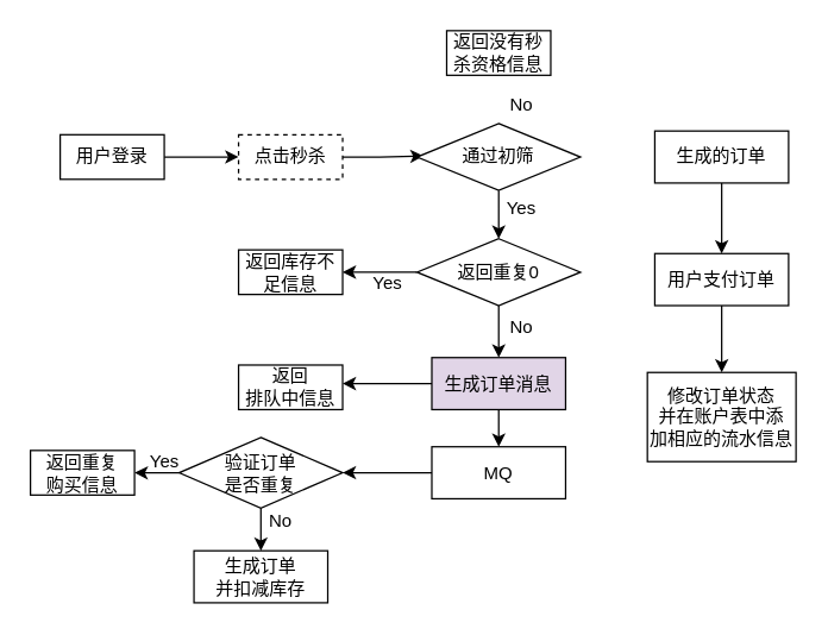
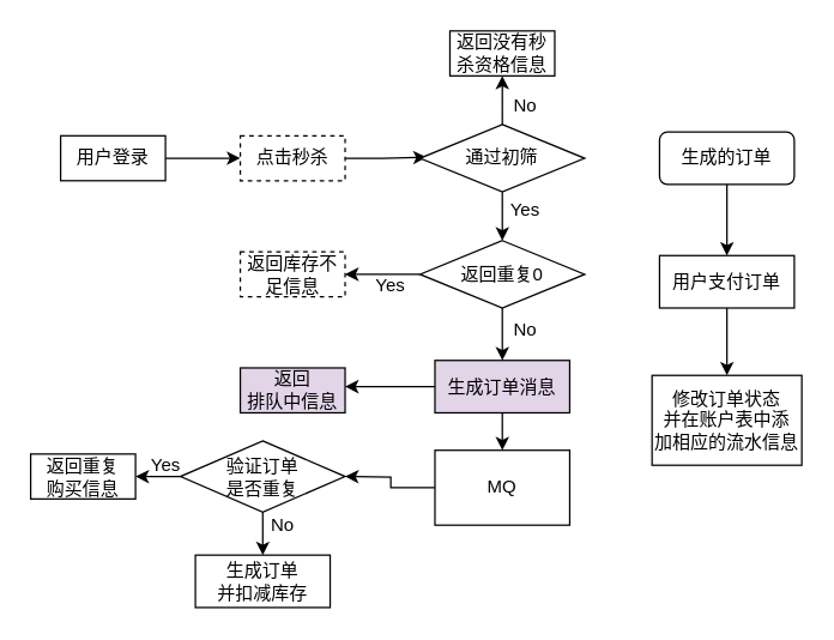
  <mxCell id="0" />
  <mxCell id="1" parent="0" />
  <mxCell id="2" style="edgeStyle=orthogonalEdgeStyle;rounded=0;orthogonalLoop=1;jettySize=auto;html=1;entryX=0;entryY=0.5;entryDx=0;entryDy=0;" edge="1" parent="1" source="3" target="8"><mxGeometry relative="1" as="geometry" /></mxCell>
  <mxCell id="3" value="用户登录" style="rounded=0;whiteSpace=wrap;html=1;" vertex="1" parent="1"><mxGeometry x="40" y="90" width="70" height="30" as="geometry" /></mxCell>
  <mxCell id="4" style="edgeStyle=orthogonalEdgeStyle;rounded=0;orthogonalLoop=1;jettySize=auto;html=1;entryX=0.5;entryY=0;entryDx=0;entryDy=0;" edge="1" parent="1" source="6" target="22"><mxGeometry relative="1" as="geometry" /></mxCell>
  <mxCell id="5" style="edgeStyle=orthogonalEdgeStyle;rounded=0;orthogonalLoop=1;jettySize=auto;html=1;" edge="1" parent="1" source="6"><mxGeometry relative="1" as="geometry"><mxPoint x="230" y="257.5" as="targetPoint" /></mxGeometry></mxCell>
  <mxCell id="6" value="生成订单消息" style="rounded=0;whiteSpace=wrap;html=1;fillColor=#e1d5e7;" vertex="1" parent="1"><mxGeometry x="290" y="240" width="90" height="35" as="geometry" /></mxCell>
  <mxCell id="7" style="edgeStyle=orthogonalEdgeStyle;rounded=0;orthogonalLoop=1;jettySize=auto;html=1;entryX=0.041;entryY=0.484;entryDx=0;entryDy=0;entryPerimeter=0;" edge="1" parent="1" source="8" target="12"><mxGeometry relative="1" as="geometry" /></mxCell>
  <mxCell id="8" value="点击秒杀" style="rounded=0;whiteSpace=wrap;html=1;dashed=1;" vertex="1" parent="1"><mxGeometry x="160" y="90" width="70" height="30" as="geometry" /></mxCell>
  <mxCell id="9" value="返回没有秒杀资格信息" style="rounded=0;whiteSpace=wrap;html=1;" vertex="1" parent="1"><mxGeometry x="300" y="20" width="70" height="30" as="geometry" /></mxCell>
+ <mxCell id="10" style="edgeStyle=orthogonalEdgeStyle;rounded=0;orthogonalLoop=1;jettySize=auto;html=1;entryX=0.5;entryY=1;entryDx=0;entryDy=0;" edge="1" parent="1" source="12" target="9"><mxGeometry relative="1" as="geometry" /></mxCell>
  <mxCell id="11" style="edgeStyle=orthogonalEdgeStyle;rounded=0;orthogonalLoop=1;jettySize=auto;html=1;entryX=0.5;entryY=0;entryDx=0;entryDy=0;" edge="1" parent="1" source="12" target="16"><mxGeometry relative="1" as="geometry" /></mxCell>
  <mxCell id="12" value="通过初筛" style="rhombus;whiteSpace=wrap;html=1;" vertex="1" parent="1"><mxGeometry x="280" y="82.5" width="110" height="45" as="geometry" /></mxCell>
  <mxCell id="13" value="Yes" style="text;html=1;align=center;verticalAlign=middle;resizable=0;points=[];autosize=1;strokeColor=none;fillColor=none;" vertex="1" parent="1"><mxGeometry x="330" y="130" width="40" height="20" as="geometry" /></mxCell>
  <mxCell id="14" style="edgeStyle=orthogonalEdgeStyle;rounded=0;orthogonalLoop=1;jettySize=auto;html=1;" edge="1" parent="1" source="16"><mxGeometry relative="1" as="geometry"><mxPoint x="335" y="240" as="targetPoint" /></mxGeometry></mxCell>
  <mxCell id="15" style="edgeStyle=orthogonalEdgeStyle;rounded=0;orthogonalLoop=1;jettySize=auto;html=1;entryX=1;entryY=0.5;entryDx=0;entryDy=0;" edge="1" parent="1" source="16" target="17"><mxGeometry relative="1" as="geometry"><mxPoint x="250" y="182.5" as="targetPoint" /></mxGeometry></mxCell>
  <mxCell id="16" value="返回重复0" style="rhombus;whiteSpace=wrap;html=1;" vertex="1" parent="1"><mxGeometry x="280" y="160" width="110" height="45" as="geometry" /></mxCell>
- <mxCell id="17" value="返回库存不足信息" style="rounded=0;whiteSpace=wrap;html=1;" vertex="1" parent="1"><mxGeometry x="160" y="167.5" width="70" height="30" as="geometry" /></mxCell>
+ <mxCell id="17" value="返回库存不足信息" style="rounded=0;whiteSpace=wrap;html=1;dashed=1;" vertex="1" parent="1"><mxGeometry x="160" y="167.5" width="70" height="30" as="geometry" /></mxCell>
  <mxCell id="18" value="No" style="text;html=1;align=center;verticalAlign=middle;resizable=0;points=[];autosize=1;strokeColor=none;fillColor=none;" vertex="1" parent="1"><mxGeometry x="335" y="60" width="30" height="20" as="geometry" /></mxCell>
  <mxCell id="19" value="Yes" style="text;html=1;align=center;verticalAlign=middle;resizable=0;points=[];autosize=1;strokeColor=none;fillColor=none;" vertex="1" parent="1"><mxGeometry x="240" y="180" width="40" height="20" as="geometry" /></mxCell>
  <mxCell id="20" value="No" style="text;html=1;align=center;verticalAlign=middle;resizable=0;points=[];autosize=1;strokeColor=none;fillColor=none;" vertex="1" parent="1"><mxGeometry x="335" y="210" width="30" height="20" as="geometry" /></mxCell>
  <mxCell id="21" style="edgeStyle=orthogonalEdgeStyle;rounded=0;orthogonalLoop=1;jettySize=auto;html=1;" edge="1" parent="1" source="22"><mxGeometry relative="1" as="geometry"><mxPoint x="230" y="317.5" as="targetPoint" /></mxGeometry></mxCell>
- <mxCell id="22" value="MQ" style="rounded=0;whiteSpace=wrap;html=1;" vertex="1" parent="1"><mxGeometry x="290" y="300" width="90" height="35" as="geometry" /></mxCell>
+ <mxCell id="22" value="MQ" style="rounded=0;whiteSpace=wrap;html=1;" vertex="1" parent="1"><mxGeometry x="290" y="300" width="90" height="50" as="geometry" /></mxCell>
  <mxCell id="23" style="edgeStyle=orthogonalEdgeStyle;rounded=0;orthogonalLoop=1;jettySize=auto;html=1;" edge="1" parent="1" source="25"><mxGeometry relative="1" as="geometry"><mxPoint x="90" y="317.5" as="targetPoint" /></mxGeometry></mxCell>
  <mxCell id="24" style="edgeStyle=orthogonalEdgeStyle;rounded=0;orthogonalLoop=1;jettySize=auto;html=1;" edge="1" parent="1" source="25"><mxGeometry relative="1" as="geometry"><mxPoint x="175" y="370" as="targetPoint" /></mxGeometry></mxCell>
  <mxCell id="25" value="验证订单&lt;br&gt;是否重复" style="rhombus;whiteSpace=wrap;html=1;" vertex="1" parent="1"><mxGeometry x="120" y="293.75" width="110" height="47.5" as="geometry" /></mxCell>
  <mxCell id="26" value="Yes" style="text;html=1;align=center;verticalAlign=middle;resizable=0;points=[];autosize=1;strokeColor=none;fillColor=none;" vertex="1" parent="1"><mxGeometry x="90" y="300" width="40" height="20" as="geometry" /></mxCell>
  <mxCell id="27" value="返回重复&lt;br&gt;购买信息" style="rounded=0;whiteSpace=wrap;html=1;" vertex="1" parent="1"><mxGeometry x="20" y="302.5" width="70" height="30" as="geometry" /></mxCell>
  <mxCell id="28" value="No" style="text;html=1;align=center;verticalAlign=middle;resizable=0;points=[];autosize=1;strokeColor=none;fillColor=none;" vertex="1" parent="1"><mxGeometry x="173" y="340" width="30" height="20" as="geometry" /></mxCell>
  <mxCell id="29" value="生成订单&lt;br&gt;并扣减库存" style="rounded=0;whiteSpace=wrap;html=1;" vertex="1" parent="1"><mxGeometry x="130" y="370" width="90" height="35" as="geometry" /></mxCell>
- <mxCell id="30" value="返回&lt;br&gt;排队中信息" style="rounded=0;whiteSpace=wrap;html=1;" vertex="1" parent="1"><mxGeometry x="160" y="245" width="70" height="30" as="geometry" /></mxCell>
+ <mxCell id="30" value="返回&lt;br&gt;排队中信息" style="rounded=0;whiteSpace=wrap;html=1;fillColor=#e1d5e7;" vertex="1" parent="1"><mxGeometry x="160" y="245" width="70" height="30" as="geometry" /></mxCell>
  <mxCell id="31" style="edgeStyle=orthogonalEdgeStyle;rounded=0;orthogonalLoop=1;jettySize=auto;html=1;" edge="1" parent="1" source="32"><mxGeometry relative="1" as="geometry"><mxPoint x="485" y="170" as="targetPoint" /></mxGeometry></mxCell>
- <mxCell id="32" value="生成的订单" style="rounded=0;whiteSpace=wrap;html=1;" vertex="1" parent="1"><mxGeometry x="440" y="87.5" width="90" height="35" as="geometry" /></mxCell>
+ <mxCell id="32" value="生成的订单" style="whiteSpace=wrap;html=1;rounded=1;" vertex="1" parent="1"><mxGeometry x="440" y="87.5" width="90" height="35" as="geometry" /></mxCell>
  <mxCell id="33" style="edgeStyle=orthogonalEdgeStyle;rounded=0;orthogonalLoop=1;jettySize=auto;html=1;" edge="1" parent="1" source="34"><mxGeometry relative="1" as="geometry"><mxPoint x="485" y="250" as="targetPoint" /></mxGeometry></mxCell>
  <mxCell id="34" value="用户支付订单" style="rounded=0;whiteSpace=wrap;html=1;" vertex="1" parent="1"><mxGeometry x="440" y="170" width="90" height="35" as="geometry" /></mxCell>
  <mxCell id="35" value="修改订单状态&lt;br&gt;并在账户表中添&lt;br&gt;加相应的流水信息" style="rounded=0;whiteSpace=wrap;html=1;" vertex="1" parent="1"><mxGeometry x="435" y="250" width="100" height="60" as="geometry" /></mxCell>
